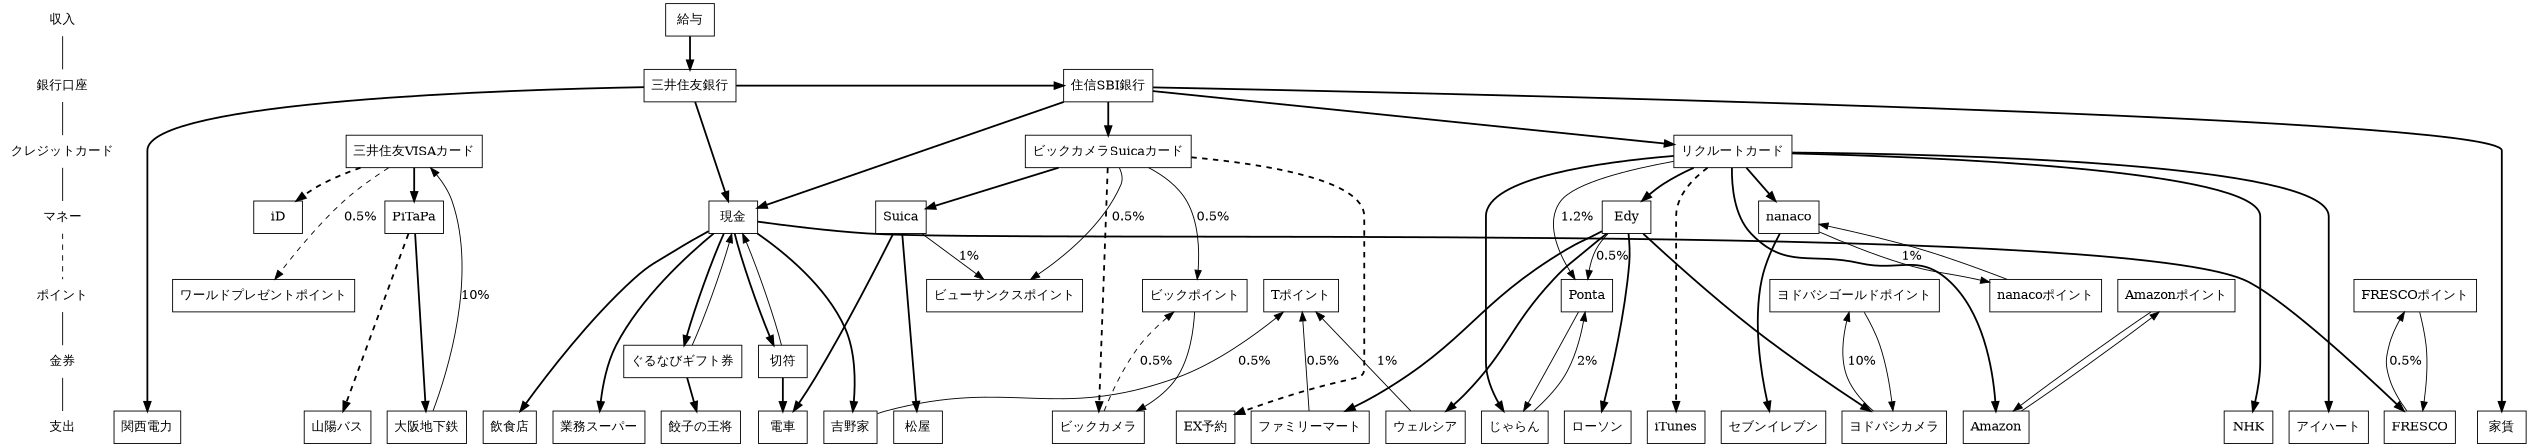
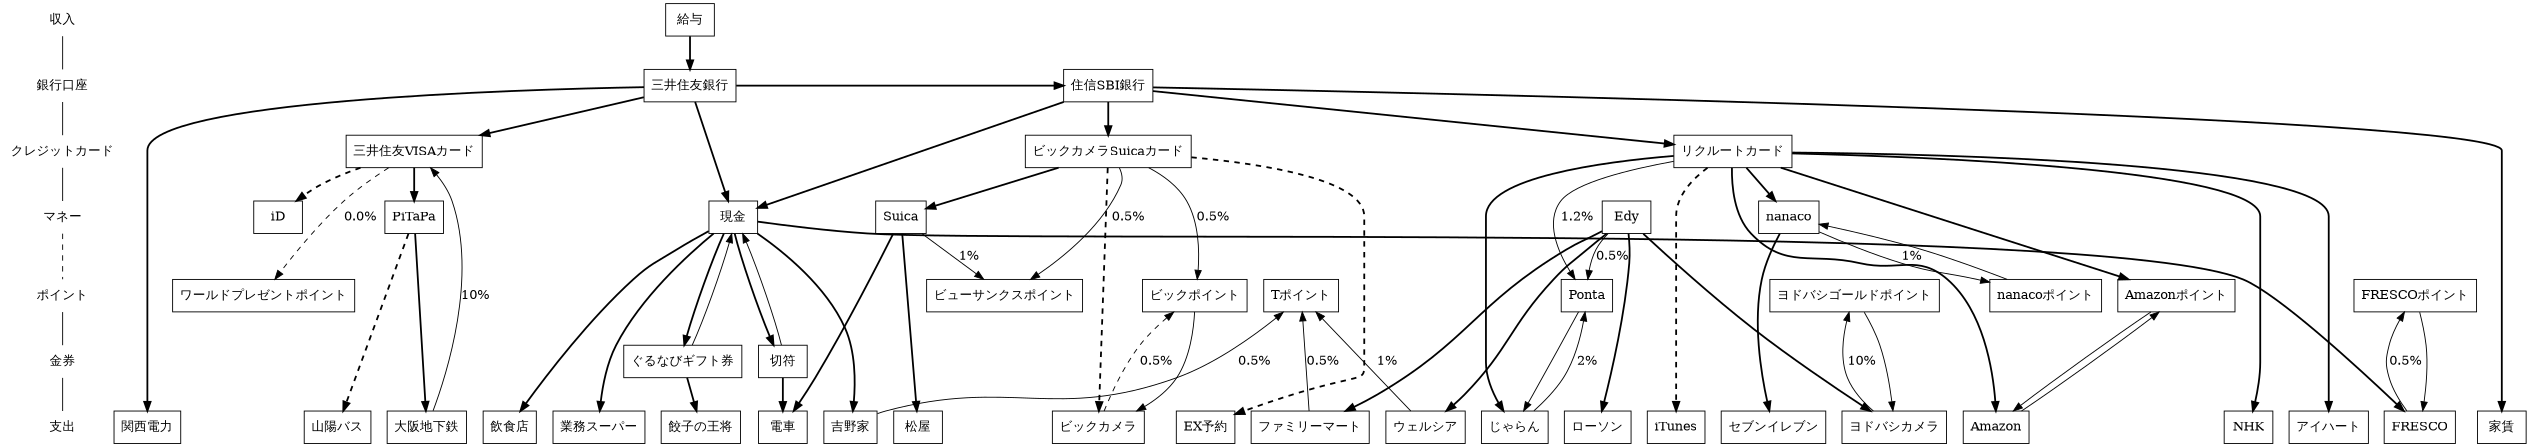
  digraph {
    node [shape=box]
    edge [style=bold weight=100]
    "収入" [shape=none]
    "給与"
    "銀行口座" [shape=none]
    "三井住友銀行"
    "住信SBI銀行"
    "クレジットカード" [shape=none]
    "三井住友VISAカード"
    "ビックカメラSuicaカード"
    "リクルートカード"
    "マネー" [shape=none]
    Suica
    PiTaPa
    "現金"
    iD
    nanaco
    Edy
    "ポイント" [shape=none]
    Ponta
    "Tポイント"
    "ワールドプレゼントポイント"
    "ビューサンクスポイント"
    "ビックポイント"
    "Amazonポイント"
    "nanacoポイント"
    "FRESCOポイント"
    "ヨドバシゴールドポイント"
    "金券" [shape=none]
    "切符"
    "ぐるなびギフト券"
    "支出" [shape=none]
    "家賃"
    "ローソン"
    "セブンイレブン"
    "ファミリーマート"
    "電車"
    "大阪地下鉄"
    "山陽バス"
    NHK
    "関西電力"
    "アイハート"
    "ウェルシア"
    "ビックカメラ"
    "ヨドバシカメラ"
    "餃子の王将"
    "飲食店"
    FRESCO
    "業務スーパー"
    "松屋"
    "吉野家"
    Amazon
    iTunes
    "EX予約"
    "じゃらん"
    subgraph sub_1 {
      rank=same
      "収入"
      "給与"
    }
    subgraph sub_2 {
      rank=same
      "銀行口座"
      "三井住友銀行"
      "住信SBI銀行"
    }
    subgraph sub_3 {
      rank=same
      "クレジットカード"
      "三井住友VISAカード"
      "ビックカメラSuicaカード"
      "リクルートカード"
    }
    subgraph sub_4 {
      rank=same
      "マネー"
      Suica
      PiTaPa
      "現金"
      iD
      nanaco
      Edy
    }
    subgraph sub_5 {
      rank=same
      "ポイント"
      Ponta
      "Tポイント"
      "ワールドプレゼントポイント"
      "ビューサンクスポイント"
      "ビックポイント"
      "Amazonポイント"
      "nanacoポイント"
      "FRESCOポイント"
      "ヨドバシゴールドポイント"
    }
    subgraph sub_6 {
      rank=same
      "金券"
      "切符"
      "ぐるなびギフト券"
    }
    subgraph sub_7 {
      rank=same
      "支出"
      "家賃"
      "ローソン"
      "セブンイレブン"
      "ファミリーマート"
      "電車"
      "大阪地下鉄"
      "山陽バス"
      NHK
      "関西電力"
      "アイハート"
      "ウェルシア"
      "ビックカメラ"
      "ヨドバシカメラ"
      "餃子の王将"
      "飲食店"
      FRESCO
      "業務スーパー"
      "松屋"
      "吉野家"
      Amazon
      iTunes
      "EX予約"
      "じゃらん"
    }
    "収入" -> "銀行口座" [arrowhead=none style="" weight=""]
    "給与" -> "三井住友銀行"
    "銀行口座" -> "クレジットカード" [arrowhead=none style="" weight=""]
    "三井住友銀行" -> "住信SBI銀行"
+   "三井住友銀行" -> "三井住友VISAカード"
    "三井住友銀行" -> "現金"
    "三井住友銀行" -> "関西電力"
    "住信SBI銀行" -> "ビックカメラSuicaカード"
    "住信SBI銀行" -> "リクルートカード"
    "住信SBI銀行" -> "現金"
    "住信SBI銀行" -> "家賃"
    "クレジットカード" -> "マネー" [arrowhead=none style="" weight=""]
    "三井住友VISAカード" -> PiTaPa
    "三井住友VISAカード" -> iD [style="bold,dashed"]
-   "三井住友VISAカード" -> "ワールドプレゼントポイント" [label="0.5%" style=dashed weight=""]
+   "三井住友VISAカード" -> "ワールドプレゼントポイント" [label="0.0%" style=dashed weight=""]
    "ビックカメラSuicaカード" -> Suica
    "ビックカメラSuicaカード" -> "ビューサンクスポイント" [label="0.5%" style="" weight=""]
    "ビックカメラSuicaカード" -> "ビックポイント" [label="0.5%" style="" weight=""]
    "ビックカメラSuicaカード" -> "ビックカメラ" [style="bold,dashed"]
    "ビックカメラSuicaカード" -> "EX予約" [style="bold,dashed"]
    "リクルートカード" -> nanaco
-   "リクルートカード" -> Edy
+   "リクルートカード" -> "Amazonポイント"
    "リクルートカード" -> Ponta [label="1.2%" style="" weight=""]
    "リクルートカード" -> NHK
    "リクルートカード" -> "アイハート"
    "リクルートカード" -> Amazon
    "リクルートカード" -> iTunes [style="bold,dashed"]
    "リクルートカード" -> "じゃらん"
    "マネー" -> "ポイント" [arrowhead=none style=dashed weight=""]
    Suica -> "ビューサンクスポイント" [label="1%" style="" weight=""]
    Suica -> "電車"
    Suica -> "松屋"
    PiTaPa -> "大阪地下鉄"
    PiTaPa -> "山陽バス" [style="bold,dashed"]
    "現金" -> "切符"
    "現金" -> "ぐるなびギフト券"
    "現金" -> "飲食店"
    "現金" -> FRESCO
    "現金" -> "業務スーパー"
    "現金" -> "吉野家"
    nanaco -> "nanacoポイント" [label="1%" style="" weight=""]
    nanaco -> "セブンイレブン"
    Edy -> Ponta [label="0.5%" style="" weight=""]
    Edy -> "ローソン"
    Edy -> "ファミリーマート"
    Edy -> "ウェルシア"
    Edy -> "ヨドバシカメラ"
    "ポイント" -> "金券" [arrowhead=none style="" weight=""]
    Ponta -> "じゃらん" [style="" weight=""]
    "ビックポイント" -> "ビックカメラ" [style="" weight=""]
    "Amazonポイント" -> Amazon [style="" weight=""]
    "nanacoポイント" -> nanaco [style="" weight=""]
    "FRESCOポイント" -> FRESCO [style="" weight=""]
    "ヨドバシゴールドポイント" -> "ヨドバシカメラ" [style="" weight=""]
    "金券" -> "支出" [arrowhead=none style="" weight=""]
    "切符" -> "現金" [style="" weight=""]
    "切符" -> "電車"
    "ぐるなびギフト券" -> "現金" [style="" weight=""]
    "ぐるなびギフト券" -> "餃子の王将"
    "ファミリーマート" -> "Tポイント" [label="0.5%" style="" weight=""]
    "大阪地下鉄" -> "三井住友VISAカード" [label="10%" style="" weight=""]
    "ウェルシア" -> "Tポイント" [label="1%" style="" weight=""]
    "ビックカメラ" -> "ビックポイント" [label="0.5%" style=dashed weight=""]
    "ヨドバシカメラ" -> "ヨドバシゴールドポイント" [label="10%" style="" weight=""]
    FRESCO -> "FRESCOポイント" [label="0.5%" style="" weight=""]
    "吉野家" -> "Tポイント" [label="0.5%" style="" weight=""]
    Amazon -> "Amazonポイント" [style="" weight=""]
    "じゃらん" -> Ponta [label="2%" style="" weight=""]
  }
